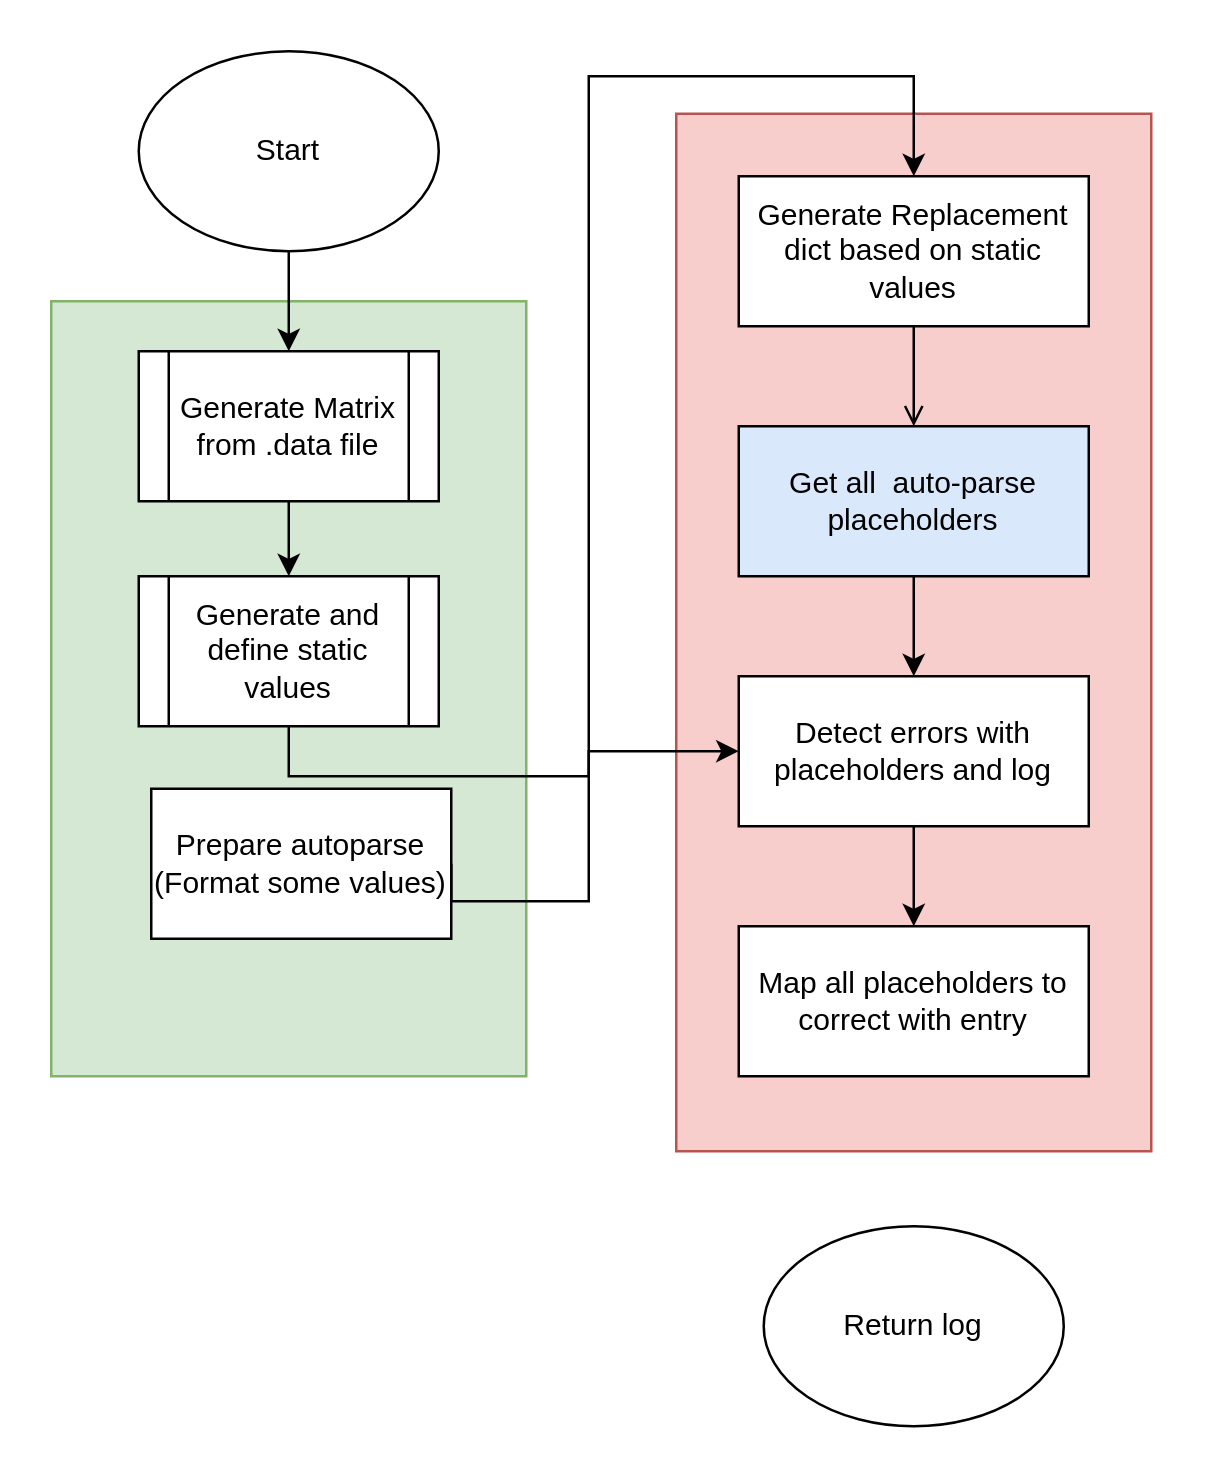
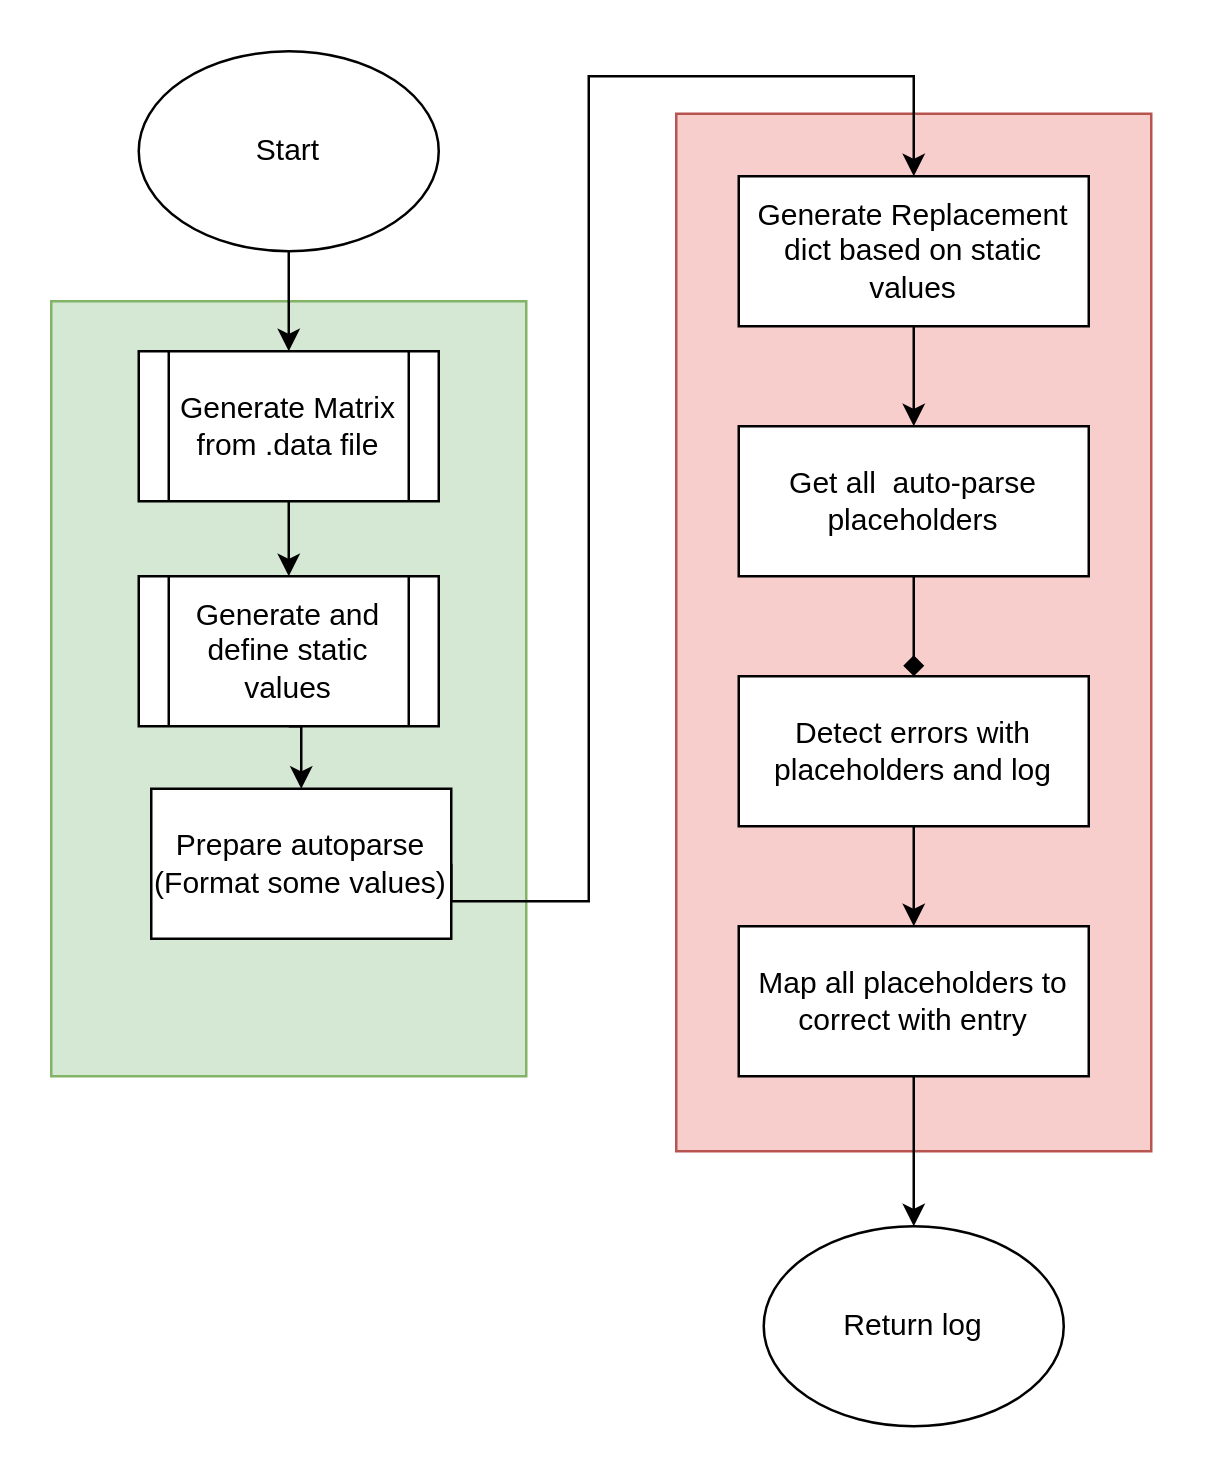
  <mxCell id="0" />
  <mxCell id="1" parent="0" />
  <mxCell id="2" value="" style="rounded=0;whiteSpace=wrap;html=1;fillColor=#d5e8d4;strokeColor=#82b366;" vertex="1" parent="1"><mxGeometry x="20" y="120" width="190" height="310" as="geometry" /></mxCell>
  <mxCell id="3" value="" style="rounded=0;whiteSpace=wrap;html=1;fillColor=#f8cecc;strokeColor=#b85450;" vertex="1" parent="1"><mxGeometry x="270" y="45" width="190" height="415" as="geometry" /></mxCell>
  <mxCell id="4" style="edgeStyle=orthogonalEdgeStyle;rounded=0;orthogonalLoop=1;jettySize=auto;html=1;" edge="1" parent="1" source="5" target="7"><mxGeometry relative="1" as="geometry" /></mxCell>
  <mxCell id="5" value="Start" style="ellipse;whiteSpace=wrap;html=1;" vertex="1" parent="1"><mxGeometry x="55" y="20" width="120" height="80" as="geometry" /></mxCell>
  <mxCell id="6" style="edgeStyle=orthogonalEdgeStyle;rounded=0;orthogonalLoop=1;jettySize=auto;html=1;exitX=0.5;exitY=1;exitDx=0;exitDy=0;entryX=0.5;entryY=0;entryDx=0;entryDy=0;" edge="1" parent="1" source="7" target="9"><mxGeometry relative="1" as="geometry" /></mxCell>
  <mxCell id="7" value="Generate Matrix from .data file" style="shape=process;whiteSpace=wrap;html=1;backgroundOutline=1;fontFamily=Helvetica;fontSize=12;fontColor=#000000;align=center;strokeColor=#000000;fillColor=#ffffff;" vertex="1" parent="1"><mxGeometry x="55" y="140" width="120" height="60" as="geometry" /></mxCell>
- <mxCell id="8" style="edgeStyle=orthogonalEdgeStyle;rounded=0;orthogonalLoop=1;jettySize=auto;html=1;exitX=0.5;exitY=1;exitDx=0;exitDy=0;" edge="1" parent="1" source="9" target="17"><mxGeometry relative="1" as="geometry" /></mxCell>
+ <mxCell id="8" style="edgeStyle=orthogonalEdgeStyle;rounded=0;orthogonalLoop=1;jettySize=auto;html=1;exitX=0.5;exitY=1;exitDx=0;exitDy=0;entryX=0.5;entryY=0;entryDx=0;entryDy=0;" edge="1" parent="1" source="9" target="11"><mxGeometry relative="1" as="geometry" /></mxCell>
  <mxCell id="9" value="Generate and define static values" style="shape=process;whiteSpace=wrap;html=1;backgroundOutline=1;" vertex="1" parent="1"><mxGeometry x="55" y="230" width="120" height="60" as="geometry" /></mxCell>
  <mxCell id="10" style="edgeStyle=orthogonalEdgeStyle;rounded=0;orthogonalLoop=1;jettySize=auto;html=1;exitX=1;exitY=0.5;exitDx=0;exitDy=0;entryX=0.5;entryY=0;entryDx=0;entryDy=0;" edge="1" parent="1" source="11" target="13"><mxGeometry relative="1" as="geometry"><Array as="points"><mxPoint x="235" y="360" /><mxPoint x="235" y="30" /><mxPoint x="365" y="30" /></Array></mxGeometry></mxCell>
  <mxCell id="11" value="Prepare autoparse (Format some values)" style="rounded=0;whiteSpace=wrap;html=1;" vertex="1" parent="1"><mxGeometry x="60" y="315" width="120" height="60" as="geometry" /></mxCell>
- <mxCell id="12" value="" style="edgeStyle=orthogonalEdgeStyle;rounded=0;orthogonalLoop=1;jettySize=auto;html=1;endArrow=open;" edge="1" parent="1" source="13" target="15"><mxGeometry relative="1" as="geometry" /></mxCell>
+ <mxCell id="12" value="" style="edgeStyle=orthogonalEdgeStyle;rounded=0;orthogonalLoop=1;jettySize=auto;html=1;" edge="1" parent="1" source="13" target="15"><mxGeometry relative="1" as="geometry" /></mxCell>
  <mxCell id="13" value="Generate Replacement dict based on static values" style="rounded=0;whiteSpace=wrap;html=1;" vertex="1" parent="1"><mxGeometry x="295" y="70" width="140" height="60" as="geometry" /></mxCell>
- <mxCell id="14" value="" style="edgeStyle=orthogonalEdgeStyle;rounded=0;orthogonalLoop=1;jettySize=auto;html=1;" edge="1" parent="1" source="15" target="17"><mxGeometry relative="1" as="geometry" /></mxCell>
- <mxCell id="15" value="Get all&amp;nbsp; auto-parse placeholders" style="rounded=0;whiteSpace=wrap;html=1;fillColor=#dae8fc;" vertex="1" parent="1"><mxGeometry x="295" y="170" width="140" height="60" as="geometry" /></mxCell>
+ <mxCell id="14" value="" style="edgeStyle=orthogonalEdgeStyle;rounded=0;orthogonalLoop=1;jettySize=auto;html=1;endArrow=diamond;" edge="1" parent="1" source="15" target="17"><mxGeometry relative="1" as="geometry" /></mxCell>
+ <mxCell id="15" value="Get all&amp;nbsp; auto-parse placeholders" style="rounded=0;whiteSpace=wrap;html=1;" vertex="1" parent="1"><mxGeometry x="295" y="170" width="140" height="60" as="geometry" /></mxCell>
  <mxCell id="16" value="" style="edgeStyle=orthogonalEdgeStyle;rounded=0;orthogonalLoop=1;jettySize=auto;html=1;" edge="1" parent="1" source="17" target="19"><mxGeometry relative="1" as="geometry" /></mxCell>
  <mxCell id="17" value="Detect errors with placeholders and log" style="rounded=0;whiteSpace=wrap;html=1;" vertex="1" parent="1"><mxGeometry x="295" y="270" width="140" height="60" as="geometry" /></mxCell>
+ <mxCell id="18" value="" style="edgeStyle=orthogonalEdgeStyle;rounded=0;orthogonalLoop=1;jettySize=auto;html=1;entryX=0.5;entryY=0;entryDx=0;entryDy=0;" edge="1" parent="1" source="19" target="20"><mxGeometry relative="1" as="geometry"><mxPoint x="365" y="470" as="targetPoint" /></mxGeometry></mxCell>
  <mxCell id="19" value="Map all placeholders to correct with entry" style="rounded=0;whiteSpace=wrap;html=1;" vertex="1" parent="1"><mxGeometry x="295" y="370" width="140" height="60" as="geometry" /></mxCell>
  <mxCell id="20" value="Return log" style="ellipse;whiteSpace=wrap;html=1;" vertex="1" parent="1"><mxGeometry x="305" y="490" width="120" height="80" as="geometry" /></mxCell>
